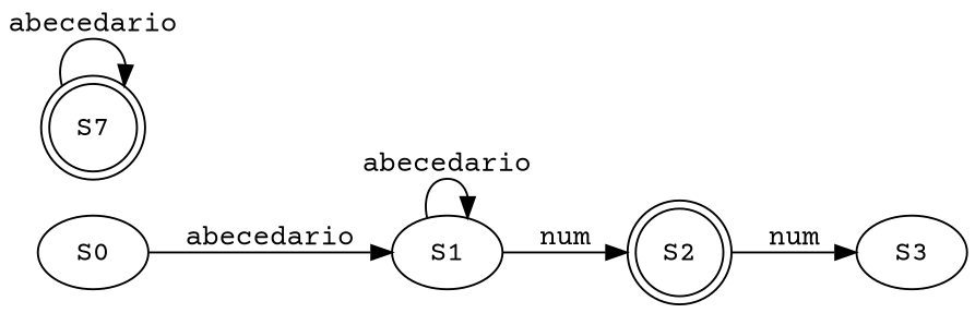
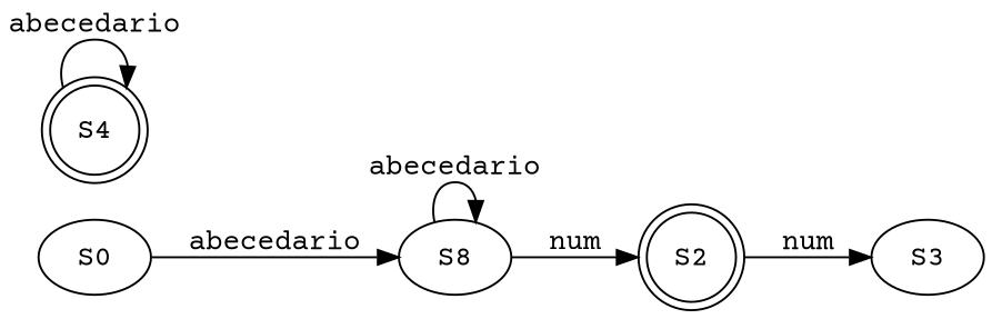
  digraph {
    fontname="Courier Prime"
    rankdir=LR
    node [fontname="Courier Prime"]
    edge [fontname="Courier Prime"]
    S0
-   S1
+   S1 [label=S8]
    S2 [shape=doublecircle]
    S3
-   S4 [shape=doublecircle label=S7]
+   S4 [shape=doublecircle]
    S0 -> S1 [label=abecedario]
    S1 -> S1 [label=abecedario]
    S1 -> S2 [label=num]
    S2 -> S3 [label=num]
    S4 -> S4 [label=abecedario]
  }
